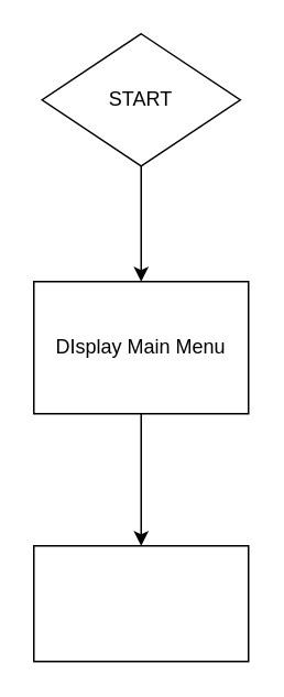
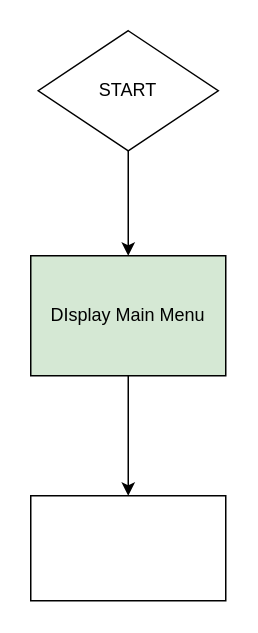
  <mxCell id="0" />
  <mxCell id="1" parent="0" />
  <mxCell id="2" style="edgeStyle=orthogonalEdgeStyle;rounded=0;orthogonalLoop=1;jettySize=auto;html=1;exitX=0.5;exitY=1;exitDx=0;exitDy=0;" edge="1" parent="1" source="3"><mxGeometry relative="1" as="geometry"><mxPoint x="85" y="170" as="targetPoint" /></mxGeometry></mxCell>
  <mxCell id="3" value="START" style="rhombus;whiteSpace=wrap;html=1;" vertex="1" parent="1"><mxGeometry x="25" y="20" width="120" height="80" as="geometry" /></mxCell>
  <mxCell id="4" style="edgeStyle=orthogonalEdgeStyle;rounded=0;orthogonalLoop=1;jettySize=auto;html=1;exitX=0.5;exitY=1;exitDx=0;exitDy=0;" edge="1" parent="1" source="5"><mxGeometry relative="1" as="geometry"><mxPoint x="85" y="330" as="targetPoint" /></mxGeometry></mxCell>
- <mxCell id="5" value="DIsplay Main Menu" style="rounded=0;whiteSpace=wrap;html=1;" vertex="1" parent="1"><mxGeometry x="20" y="170" width="130" height="80" as="geometry" /></mxCell>
+ <mxCell id="5" value="DIsplay Main Menu" style="rounded=0;whiteSpace=wrap;html=1;fillColor=#d5e8d4;" vertex="1" parent="1"><mxGeometry x="20" y="170" width="130" height="80" as="geometry" /></mxCell>
  <mxCell id="6" value="" style="rounded=0;whiteSpace=wrap;html=1;" vertex="1" parent="1"><mxGeometry x="20" y="330" width="130" height="70" as="geometry" /></mxCell>
